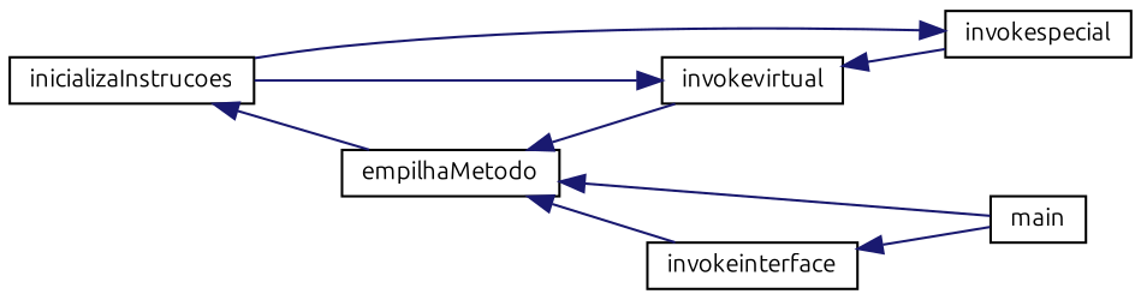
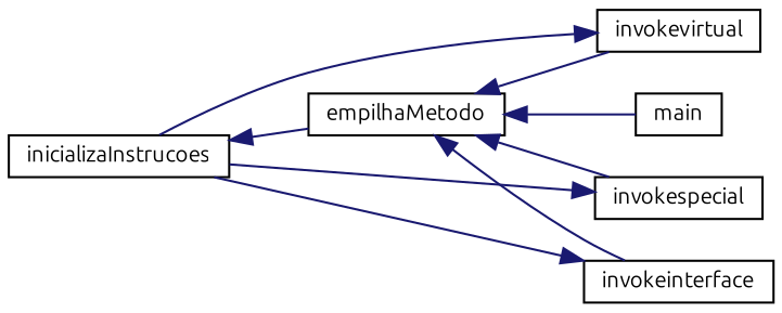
  digraph {
    fontname=Ubuntu
    rankdir=LR
    node [color=black fillcolor=white fontname=Ubuntu fontsize=10 shape=record style=filled]
    edge [color=midnightblue dir=back fontname=Ubuntu fontsize=10 labelfontname=Helvetica labelfontsize=10 style=solid]
    n1 [height=0.2 label=inicializaInstrucoes width=0.4]
    n2 [height=0.2 label=empilhaMetodo width=0.4]
    n3 [height=0.2 label=invokevirtual width=0.4]
    n4 [height=0.2 label=invokespecial width=0.4]
    n5 [height=0.2 label=invokeinterface width=0.4]
    n6 [height=0.2 label=main width=0.4]
    n1 -> n2
    n2 -> n3
-   n3 -> n4
+   n2 -> n4
    n2 -> n5
    n2 -> n6
    n3 -> n1
    n4 -> n1
-   n5 -> n6
+   n5 -> n1
  }
